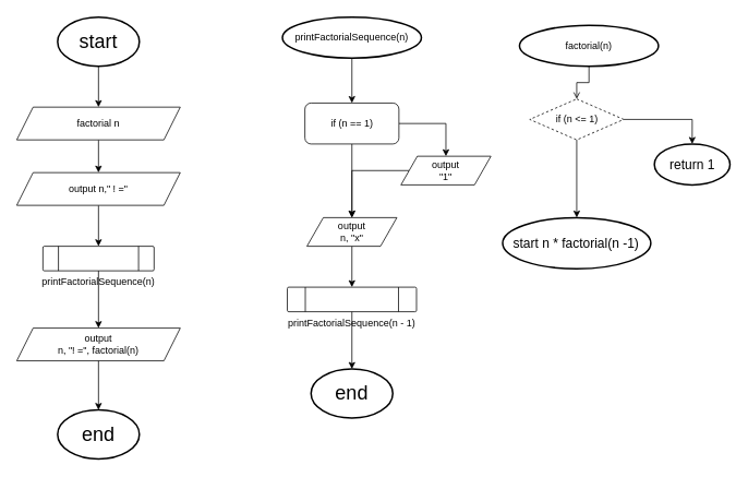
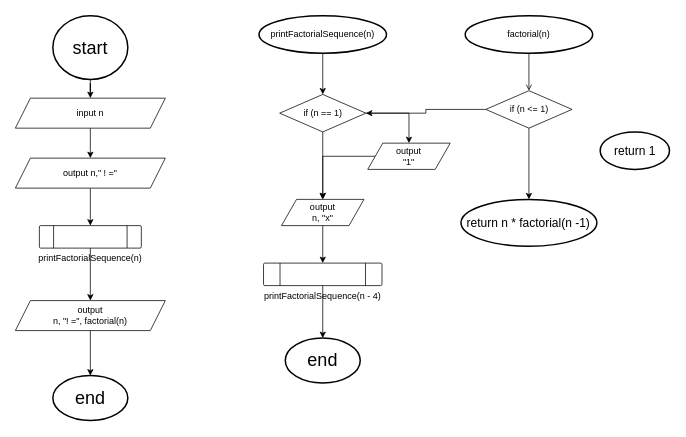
  <mxCell id="0" />
  <mxCell id="1" parent="0" />
  <mxCell id="2" style="edgeStyle=orthogonalEdgeStyle;rounded=0;orthogonalLoop=1;jettySize=auto;html=1;entryX=0.5;entryY=0;entryDx=0;entryDy=0;" edge="1" parent="1" source="3" target="8"><mxGeometry relative="1" as="geometry" /></mxCell>
- <mxCell id="3" value="&lt;font style=&quot;font-size: 24px;&quot;&gt;start&lt;/font&gt;" style="strokeWidth=2;html=1;shape=mxgraph.flowchart.start_1;whiteSpace=wrap;" vertex="1" parent="1"><mxGeometry x="70" y="20" width="100" height="60" as="geometry" /></mxCell>
+ <mxCell id="3" value="&lt;font style=&quot;font-size: 24px;&quot;&gt;start&lt;/font&gt;" style="strokeWidth=2;html=1;shape=mxgraph.flowchart.start_1;whiteSpace=wrap;" vertex="1" parent="1"><mxGeometry x="70" y="20" width="100" height="85" as="geometry" /></mxCell>
  <mxCell id="4" value="&lt;font style=&quot;font-size: 24px;&quot;&gt;end&lt;/font&gt;" style="strokeWidth=2;html=1;shape=mxgraph.flowchart.start_1;whiteSpace=wrap;" vertex="1" parent="1"><mxGeometry x="70" y="500" width="100" height="60" as="geometry" /></mxCell>
  <mxCell id="5" style="edgeStyle=orthogonalEdgeStyle;rounded=0;orthogonalLoop=1;jettySize=auto;html=1;entryX=0.5;entryY=0;entryDx=0;entryDy=0;" edge="1" parent="1" source="6" target="17"><mxGeometry relative="1" as="geometry" /></mxCell>
  <mxCell id="6" value="&lt;span style=&quot;text-align: left;&quot;&gt;printFactorialSequence(n)&lt;/span&gt;" style="strokeWidth=2;html=1;shape=mxgraph.flowchart.start_1;whiteSpace=wrap;" vertex="1" parent="1"><mxGeometry x="345" y="20" width="170" height="50" as="geometry" /></mxCell>
  <mxCell id="7" style="edgeStyle=orthogonalEdgeStyle;rounded=0;orthogonalLoop=1;jettySize=auto;html=1;entryX=0.5;entryY=0;entryDx=0;entryDy=0;" edge="1" parent="1" source="8" target="12"><mxGeometry relative="1" as="geometry" /></mxCell>
- <mxCell id="8" value="factorial n" style="shape=parallelogram;perimeter=parallelogramPerimeter;whiteSpace=wrap;html=1;fixedSize=1;" vertex="1" parent="1"><mxGeometry x="20" y="130" width="200" height="40" as="geometry" /></mxCell>
+ <mxCell id="8" value="input n" style="shape=parallelogram;perimeter=parallelogramPerimeter;whiteSpace=wrap;html=1;fixedSize=1;" vertex="1" parent="1"><mxGeometry x="20" y="130" width="200" height="40" as="geometry" /></mxCell>
  <mxCell id="9" style="edgeStyle=orthogonalEdgeStyle;rounded=0;orthogonalLoop=1;jettySize=auto;html=1;entryX=0.5;entryY=0;entryDx=0;entryDy=0;" edge="1" parent="1" source="10" target="13"><mxGeometry relative="1" as="geometry" /></mxCell>
  <mxCell id="10" value="&lt;span style=&quot;text-align: left;&quot;&gt;printFactorialSequence(n)&lt;/span&gt;" style="verticalLabelPosition=bottom;verticalAlign=top;html=1;shape=process;whiteSpace=wrap;rounded=1;size=0.14;arcSize=6;" vertex="1" parent="1"><mxGeometry x="52" y="300" width="136" height="30" as="geometry" /></mxCell>
  <mxCell id="11" style="edgeStyle=orthogonalEdgeStyle;rounded=0;orthogonalLoop=1;jettySize=auto;html=1;" edge="1" parent="1" source="12" target="10"><mxGeometry relative="1" as="geometry" /></mxCell>
  <mxCell id="12" value="output n,&quot; ! =&quot;" style="shape=parallelogram;perimeter=parallelogramPerimeter;whiteSpace=wrap;html=1;fixedSize=1;" vertex="1" parent="1"><mxGeometry x="20" y="210" width="200" height="40" as="geometry" /></mxCell>
  <mxCell id="13" value="output&lt;div&gt;n, &quot;! =&quot;, factorial(n)&lt;br&gt;&lt;/div&gt;" style="shape=parallelogram;perimeter=parallelogramPerimeter;whiteSpace=wrap;html=1;fixedSize=1;" vertex="1" parent="1"><mxGeometry x="20" y="400" width="200" height="40" as="geometry" /></mxCell>
  <mxCell id="14" style="edgeStyle=orthogonalEdgeStyle;rounded=0;orthogonalLoop=1;jettySize=auto;html=1;entryX=0.5;entryY=0;entryDx=0;entryDy=0;entryPerimeter=0;" edge="1" parent="1" source="13" target="4"><mxGeometry relative="1" as="geometry" /></mxCell>
  <mxCell id="15" style="edgeStyle=orthogonalEdgeStyle;rounded=0;orthogonalLoop=1;jettySize=auto;html=1;entryX=0.5;entryY=0;entryDx=0;entryDy=0;" edge="1" parent="1" source="17" target="19"><mxGeometry relative="1" as="geometry" /></mxCell>
  <mxCell id="16" style="edgeStyle=orthogonalEdgeStyle;rounded=0;orthogonalLoop=1;jettySize=auto;html=1;entryX=0.5;entryY=0;entryDx=0;entryDy=0;" edge="1" parent="1" source="17" target="21"><mxGeometry relative="1" as="geometry" /></mxCell>
- <mxCell id="17" value="if (n == 1)" style="whiteSpace=wrap;html=1;rounded=1;" vertex="1" parent="1"><mxGeometry x="372.5" y="125" width="115" height="50" as="geometry" /></mxCell>
+ <mxCell id="17" value="if (n == 1)" style="rhombus;whiteSpace=wrap;html=1;" vertex="1" parent="1"><mxGeometry x="372.5" y="125" width="115" height="50" as="geometry" /></mxCell>
  <mxCell id="18" style="edgeStyle=orthogonalEdgeStyle;rounded=0;orthogonalLoop=1;jettySize=auto;html=1;entryX=0.5;entryY=0;entryDx=0;entryDy=0;" edge="1" parent="1" source="19" target="21"><mxGeometry relative="1" as="geometry" /></mxCell>
  <mxCell id="19" value="output&lt;div&gt;&quot;1&quot;&lt;/div&gt;" style="shape=parallelogram;perimeter=parallelogramPerimeter;whiteSpace=wrap;html=1;fixedSize=1;" vertex="1" parent="1"><mxGeometry x="490" y="190" width="110" height="35" as="geometry" /></mxCell>
  <mxCell id="20" style="edgeStyle=orthogonalEdgeStyle;rounded=0;orthogonalLoop=1;jettySize=auto;html=1;entryX=0.5;entryY=0;entryDx=0;entryDy=0;" edge="1" parent="1" source="21" target="22"><mxGeometry relative="1" as="geometry" /></mxCell>
  <mxCell id="21" value="output&lt;div&gt;n, &quot;x&quot;&lt;/div&gt;" style="shape=parallelogram;perimeter=parallelogramPerimeter;whiteSpace=wrap;html=1;fixedSize=1;" vertex="1" parent="1"><mxGeometry x="375" y="265" width="110" height="35" as="geometry" /></mxCell>
- <mxCell id="22" value="&lt;span style=&quot;text-align: left;&quot;&gt;printFactorialSequence(n - 1)&lt;/span&gt;" style="verticalLabelPosition=bottom;verticalAlign=top;html=1;shape=process;whiteSpace=wrap;rounded=1;size=0.14;arcSize=6;" vertex="1" parent="1"><mxGeometry x="351" y="350" width="158" height="30" as="geometry" /></mxCell>
+ <mxCell id="22" value="&lt;span style=&quot;text-align: left;&quot;&gt;printFactorialSequence(n - 4)&lt;/span&gt;" style="verticalLabelPosition=bottom;verticalAlign=top;html=1;shape=process;whiteSpace=wrap;rounded=1;size=0.14;arcSize=6;" vertex="1" parent="1"><mxGeometry x="351" y="350" width="158" height="30" as="geometry" /></mxCell>
  <mxCell id="23" value="&lt;font style=&quot;font-size: 24px;&quot;&gt;end&lt;/font&gt;" style="strokeWidth=2;html=1;shape=mxgraph.flowchart.start_1;whiteSpace=wrap;" vertex="1" parent="1"><mxGeometry x="380" y="450" width="100" height="60" as="geometry" /></mxCell>
  <mxCell id="24" style="edgeStyle=orthogonalEdgeStyle;rounded=0;orthogonalLoop=1;jettySize=auto;html=1;entryX=0.5;entryY=0;entryDx=0;entryDy=0;entryPerimeter=0;" edge="1" parent="1" source="22" target="23"><mxGeometry relative="1" as="geometry" /></mxCell>
  <mxCell id="25" style="edgeStyle=orthogonalEdgeStyle;rounded=0;orthogonalLoop=1;jettySize=auto;html=1;entryX=0.5;entryY=0;entryDx=0;entryDy=0;endArrow=open;" edge="1" parent="1" source="26" target="27"><mxGeometry relative="1" as="geometry" /></mxCell>
- <mxCell id="26" value="&lt;span style=&quot;text-align: left;&quot;&gt;factorial(n)&lt;/span&gt;" style="strokeWidth=2;html=1;shape=mxgraph.flowchart.start_1;whiteSpace=wrap;" vertex="1" parent="1"><mxGeometry x="635" y="30" width="170" height="50" as="geometry" /></mxCell>
- <mxCell id="27" value="if (n &amp;lt;= 1)" style="rhombus;whiteSpace=wrap;html=1;dashed=1;" vertex="1" parent="1"><mxGeometry x="647.5" y="120" width="115" height="50" as="geometry" /></mxCell>
+ <mxCell id="26" value="&lt;span style=&quot;text-align: left;&quot;&gt;factorial(n)&lt;/span&gt;" style="strokeWidth=2;html=1;shape=mxgraph.flowchart.start_1;whiteSpace=wrap;" vertex="1" parent="1"><mxGeometry x="620" y="20" width="170" height="50" as="geometry" /></mxCell>
+ <mxCell id="27" value="if (n &amp;lt;= 1)" style="rhombus;whiteSpace=wrap;html=1;" vertex="1" parent="1"><mxGeometry x="647.5" y="120" width="115" height="50" as="geometry" /></mxCell>
  <mxCell id="28" value="&lt;font style=&quot;font-size: 16px;&quot;&gt;return 1&lt;/font&gt;" style="strokeWidth=2;html=1;shape=mxgraph.flowchart.start_1;whiteSpace=wrap;" vertex="1" parent="1"><mxGeometry x="800" y="175" width="92.5" height="50" as="geometry" /></mxCell>
- <mxCell id="29" style="edgeStyle=orthogonalEdgeStyle;rounded=0;orthogonalLoop=1;jettySize=auto;html=1;entryX=0.5;entryY=0;entryDx=0;entryDy=0;entryPerimeter=0;" edge="1" parent="1" source="27" target="28"><mxGeometry relative="1" as="geometry" /></mxCell>
- <mxCell id="30" value="&lt;font style=&quot;font-size: 16px;&quot;&gt;start n * factorial(n -1)&lt;/font&gt;" style="strokeWidth=2;html=1;shape=mxgraph.flowchart.start_1;whiteSpace=wrap;" vertex="1" parent="1"><mxGeometry x="614.38" y="265" width="181.25" height="62.5" as="geometry" /></mxCell>
+ <mxCell id="29" style="edgeStyle=orthogonalEdgeStyle;rounded=0;orthogonalLoop=1;jettySize=auto;html=1;" edge="1" parent="1" source="27" target="17"><mxGeometry relative="1" as="geometry" /></mxCell>
+ <mxCell id="30" value="&lt;font style=&quot;font-size: 16px;&quot;&gt;return n * factorial(n -1)&lt;/font&gt;" style="strokeWidth=2;html=1;shape=mxgraph.flowchart.start_1;whiteSpace=wrap;" vertex="1" parent="1"><mxGeometry x="614.38" y="265" width="181.25" height="62.5" as="geometry" /></mxCell>
  <mxCell id="31" style="edgeStyle=orthogonalEdgeStyle;rounded=0;orthogonalLoop=1;jettySize=auto;html=1;entryX=0.5;entryY=0;entryDx=0;entryDy=0;entryPerimeter=0;" edge="1" parent="1" source="27" target="30"><mxGeometry relative="1" as="geometry" /></mxCell>
